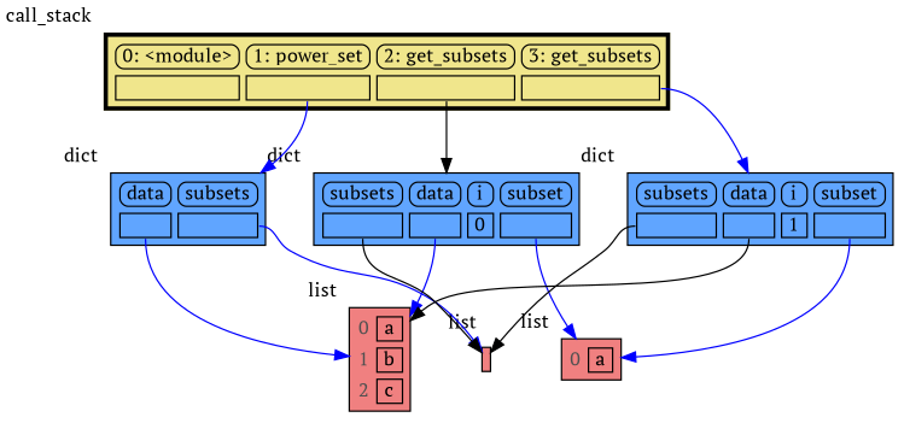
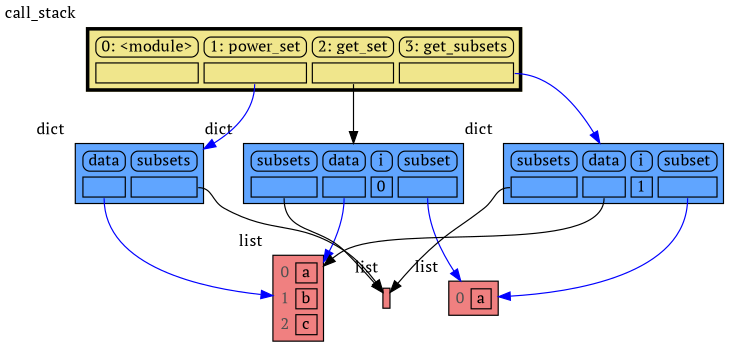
  digraph {
    fontname="PT Serif"
    node [fontname="PT Serif" shape=plaintext xlabel=dict]
    edge [fontname="PT Serif" headport=table style=solid color=blue]
    n1 [label=< <TABLE BORDER="1" CELLBORDER="1" CELLSPACING="5" CELLPADDING="0" BGCOLOR="#60a5ff" PORT="table">     <TR><TD BORDER="1" STYLE="ROUNDED"> data </TD><TD BORDER="1" STYLE="ROUNDED"> subsets </TD></TR>     <TR><TD BORDER="1" PORT="ref0"> </TD><TD BORDER="1" PORT="ref1"> </TD></TR> </TABLE> >]
    n2 [label=< <TABLE BORDER="1" CELLBORDER="1" CELLSPACING="5" CELLPADDING="0" BGCOLOR="#60a5ff" PORT="table">     <TR><TD BORDER="1" STYLE="ROUNDED"> subsets </TD><TD BORDER="1" STYLE="ROUNDED"> data </TD><TD BORDER="1" STYLE="ROUNDED"> i </TD><TD BORDER="1" STYLE="ROUNDED"> subset </TD></TR>     <TR><TD BORDER="1" PORT="ref0"> </TD><TD BORDER="1" PORT="ref1"> </TD><TD BORDER="1"> 0 </TD><TD BORDER="1" PORT="ref2"> </TD></TR> </TABLE> >]
    n3 [label=< <TABLE BORDER="1" CELLBORDER="1" CELLSPACING="5" CELLPADDING="0" BGCOLOR="#60a5ff" PORT="table">     <TR><TD BORDER="1" STYLE="ROUNDED"> subsets </TD><TD BORDER="1" STYLE="ROUNDED"> data </TD><TD BORDER="1" STYLE="ROUNDED"> i </TD><TD BORDER="1" STYLE="ROUNDED"> subset </TD></TR>     <TR><TD BORDER="1" PORT="ref0"> </TD><TD BORDER="1" PORT="ref1"> </TD><TD BORDER="1"> 1 </TD><TD BORDER="1" PORT="ref2"> </TD></TR> </TABLE> >]
    n4 [label=< <TABLE BORDER="1" CELLBORDER="1" CELLSPACING="5" CELLPADDING="0" BGCOLOR="lightcoral" PORT="table">     <TR><TD BORDER="0"><font color="#505050">0</font></TD><TD BORDER="1"> a </TD></TR>     <TR><TD BORDER="0"><font color="#505050">1</font></TD><TD BORDER="1"> b </TD></TR>     <TR><TD BORDER="0"><font color="#505050">2</font></TD><TD BORDER="1"> c </TD></TR> </TABLE> > xlabel=list]
    n5 [label=< <TABLE BORDER="1" CELLBORDER="1" CELLSPACING="0" CELLPADDING="0" BGCOLOR="lightcoral" PORT="table">     <TR><TD BORDER="0"> </TD></TR> </TABLE> > xlabel=list]
    n6 [label=< <TABLE BORDER="1" CELLBORDER="1" CELLSPACING="5" CELLPADDING="0" BGCOLOR="lightcoral" PORT="table">     <TR><TD BORDER="0"><font color="#505050">0</font></TD><TD BORDER="1"> a </TD></TR> </TABLE> > xlabel=list]
-   n7 [label=< <TABLE BORDER="3" CELLBORDER="1" CELLSPACING="5" CELLPADDING="0" BGCOLOR="khaki" PORT="table">     <TR><TD BORDER="1" STYLE="ROUNDED"> 0: &lt;module&gt; </TD><TD BORDER="1" STYLE="ROUNDED"> 1: power_set </TD><TD BORDER="1" STYLE="ROUNDED"> 2: get_subsets </TD><TD BORDER="1" STYLE="ROUNDED"> 3: get_subsets </TD></TR>     <TR><TD BORDER="1" PORT="ref0"> </TD><TD BORDER="1" PORT="ref1"> </TD><TD BORDER="1" PORT="ref2"> </TD><TD BORDER="1" PORT="ref3"> </TD></TR> </TABLE> > xlabel=call_stack]
+   n7 [label=< <TABLE BORDER="3" CELLBORDER="1" CELLSPACING="5" CELLPADDING="0" BGCOLOR="khaki" PORT="table">     <TR><TD BORDER="1" STYLE="ROUNDED"> 0: &lt;module&gt; </TD><TD BORDER="1" STYLE="ROUNDED"> 1: power_set </TD><TD BORDER="1" STYLE="ROUNDED"> 2: get_set </TD><TD BORDER="1" STYLE="ROUNDED"> 3: get_subsets </TD></TR>     <TR><TD BORDER="1" PORT="ref0"> </TD><TD BORDER="1" PORT="ref1"> </TD><TD BORDER="1" PORT="ref2"> </TD><TD BORDER="1" PORT="ref3"> </TD></TR> </TABLE> > xlabel=call_stack]
    subgraph sub_1 {
      rank=same
      n1
      n2
      n3
    }
    subgraph sub_2 {
      rank=same
      n4
      n5
      n6
    }
    n1 -> n2 [style=invis weight=10 color=""]
    n1 -> n4 [tailport=ref0]
-   n1 -> n5 [tailport=ref1]
+   n1 -> n5 [color=black tailport=ref1]
    n2 -> n3 [style=invis weight=10 color=""]
    n2 -> n4 [tailport=ref1]
    n2 -> n5 [color=black tailport=ref0]
    n2 -> n6 [tailport=ref2]
    n3 -> n4 [color=black tailport=ref1]
    n3 -> n5 [color=black tailport=ref0]
    n3 -> n6 [tailport=ref2]
    n4 -> n5 [style=invis weight=10 color=""]
    n5 -> n6 [style=invis weight=10 color=""]
    n7 -> n1 [tailport=ref1]
    n7 -> n2 [color=black tailport=ref2]
    n7 -> n3 [tailport=ref3]
  }
